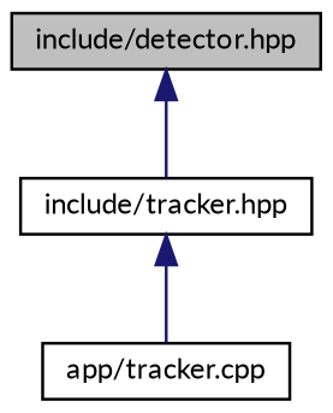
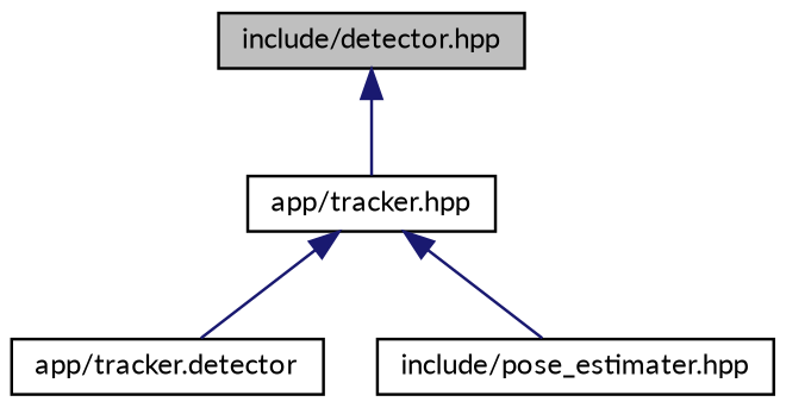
  digraph {
    fontname=Lato
    node [color=black fontname=Lato fontsize=10 shape=record]
    edge [color=midnightblue dir=back fontname=Lato fontsize=10 labelfontname=Helvetica labelfontsize=10 style=solid]
    n1 [fillcolor=grey75 fontcolor=black height=0.2 label="include/detector.hpp" style=filled width=0.4]
-   n2 [height=0.2 label="include/tracker.hpp" width=0.4]
-   n3 [height=0.2 label="app/tracker.cpp" width=0.4]
+   n2 [height=0.2 label="app/tracker.hpp" width=0.4]
+   n3 [height=0.2 label="app/tracker.detector" width=0.4]
+   n4 [height=0.2 label="include/pose_estimater.hpp" width=0.4]
    n1 -> n2
    n2 -> n3
+   n2 -> n4
  }
